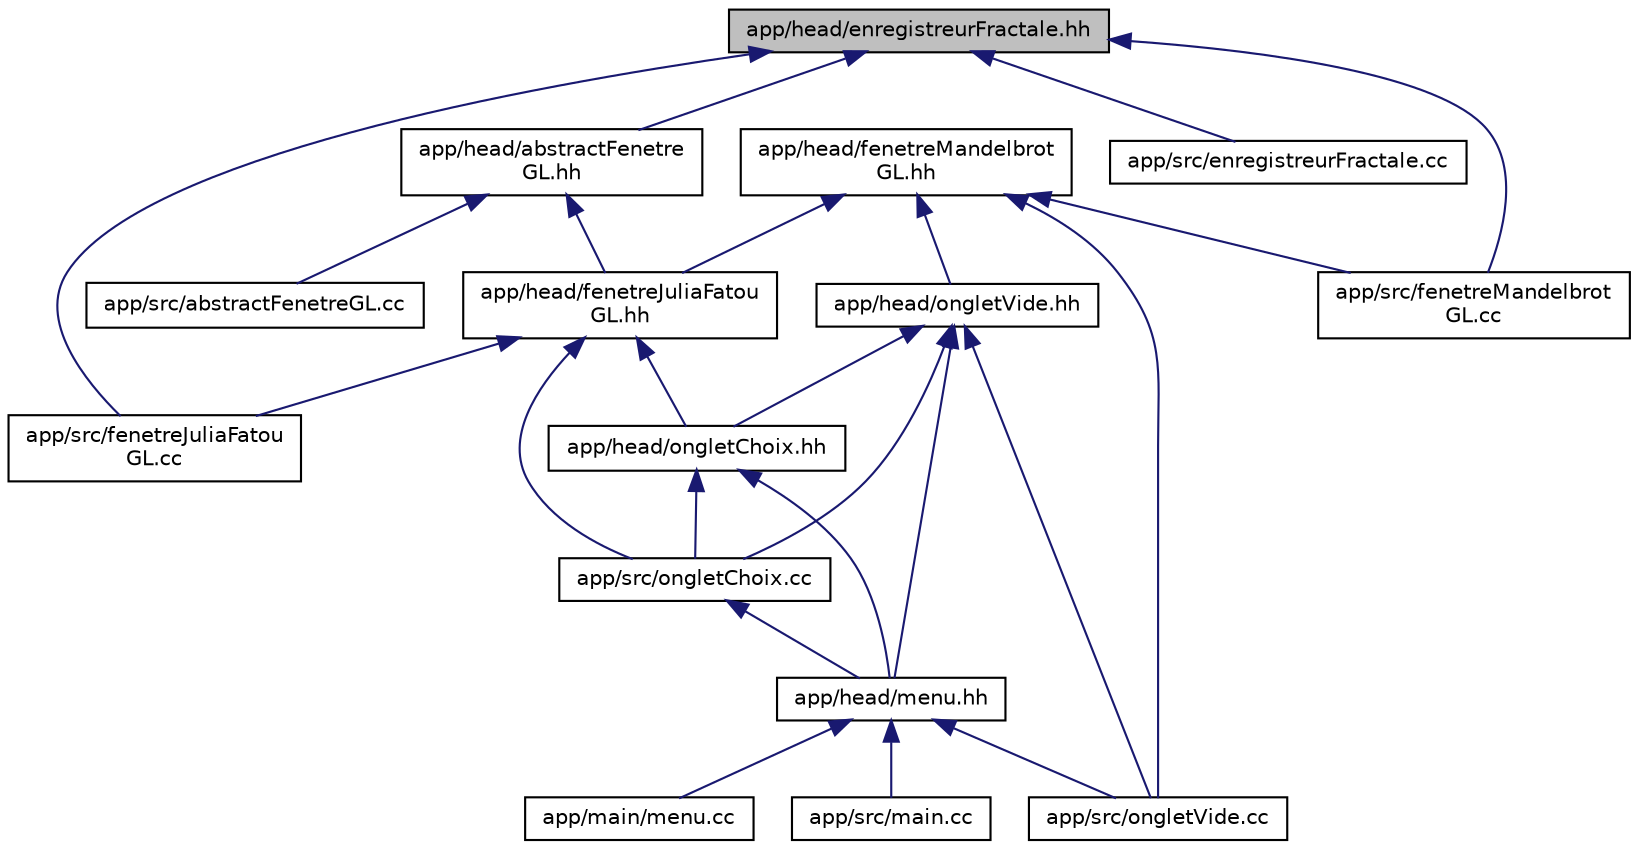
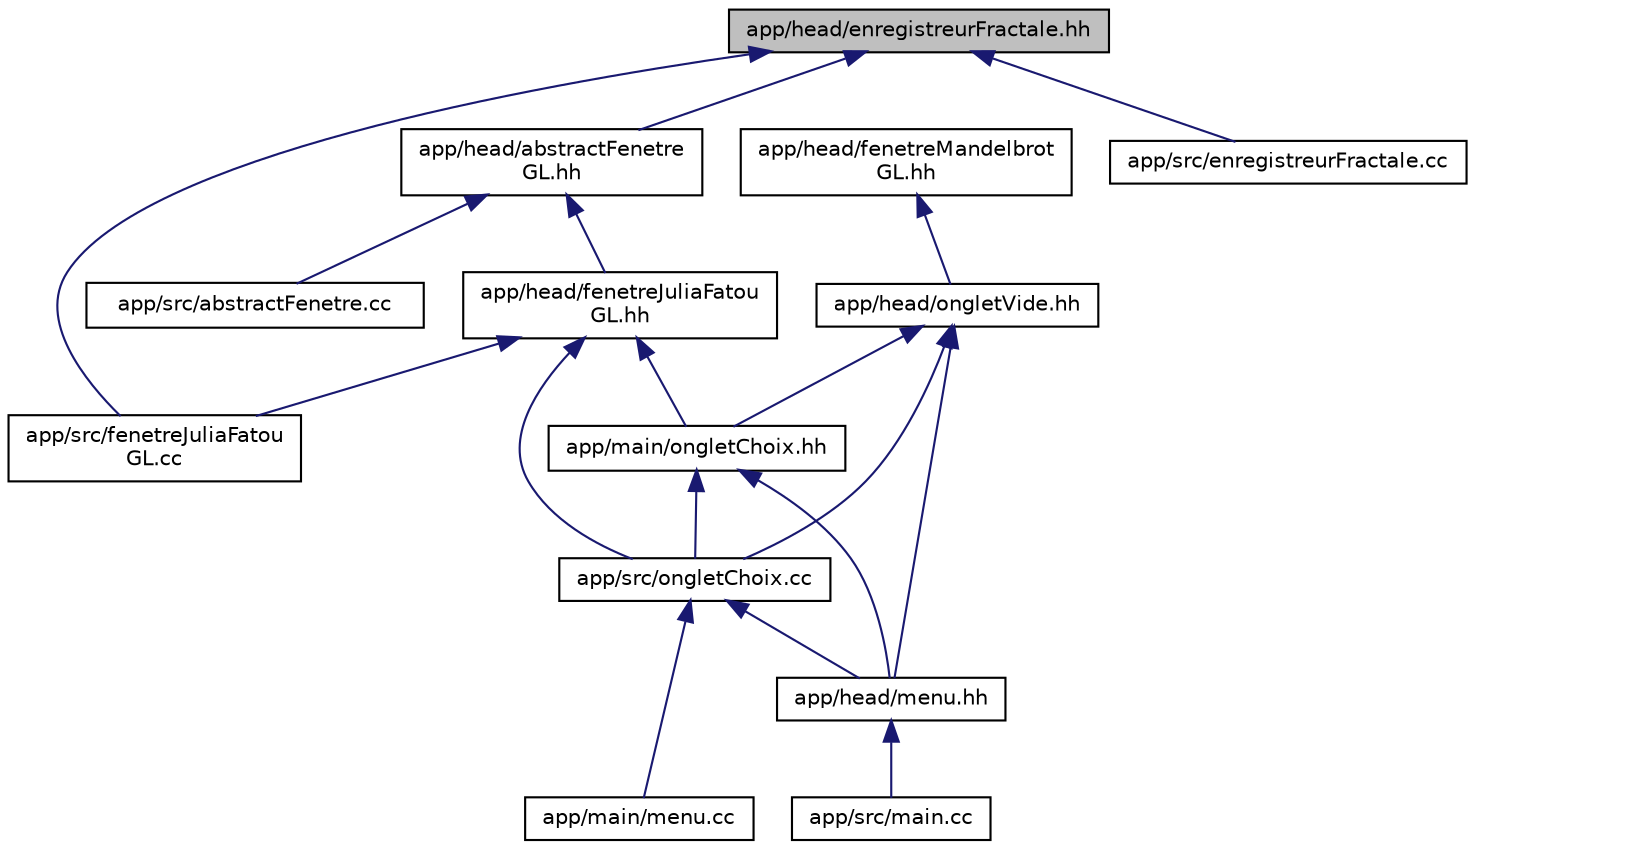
  digraph {
    node [color=black fillcolor=white fontname=Helvetica fontsize=10 shape=record style=filled]
    edge [color=midnightblue dir=back fontname=Helvetica fontsize=10 labelfontname=Helvetica labelfontsize=10 style=solid]
    n1 [fillcolor=grey75 fontcolor=black height=0.2 label="app/head/enregistreurFractale.hh" width=0.4]
    n2 [height=0.2 label="app/head/abstractFenetre\lGL.hh" width=0.4]
    n3 [height=0.2 label="app/src/fenetreJuliaFatou\lGL.cc" width=0.4]
-   n4 [height=0.2 label="app/src/fenetreMandelbrot\lGL.cc" width=0.4]
    n5 [height=0.2 label="app/src/enregistreurFractale.cc" width=0.4]
    n6 [height=0.2 label="app/head/fenetreJuliaFatou\lGL.hh" width=0.4]
-   n7 [height=0.2 label="app/src/abstractFenetreGL.cc" width=0.4]
+   n7 [height=0.2 label="app/src/abstractFenetre.cc" width=0.4]
    n8 [height=0.2 label="app/head/fenetreMandelbrot\lGL.hh" width=0.4]
-   n9 [height=0.2 label="app/src/ongletVide.cc" width=0.4]
    n10 [height=0.2 label="app/head/ongletVide.hh" width=0.4]
-   n11 [height=0.2 label="app/head/ongletChoix.hh" width=0.4]
+   n11 [height=0.2 label="app/main/ongletChoix.hh" width=0.4]
    n12 [height=0.2 label="app/src/ongletChoix.cc" width=0.4]
    n13 [height=0.2 label="app/head/menu.hh" width=0.4]
    n14 [height=0.2 label="app/src/main.cc" width=0.4]
    n15 [height=0.2 label="app/main/menu.cc" width=0.4]
    n1 -> n2
    n1 -> n3
-   n1 -> n4
    n1 -> n5
    n2 -> n6
    n2 -> n7
    n6 -> n3
    n6 -> n11
    n6 -> n12
-   n8 -> n4
-   n8 -> n6
-   n8 -> n9
    n8 -> n10
-   n10 -> n9
    n10 -> n11
    n10 -> n12
    n10 -> n13
    n11 -> n12
    n11 -> n13
    n12 -> n13
-   n13 -> n9
    n13 -> n14
-   n13 -> n15
+   n12 -> n15
  }
